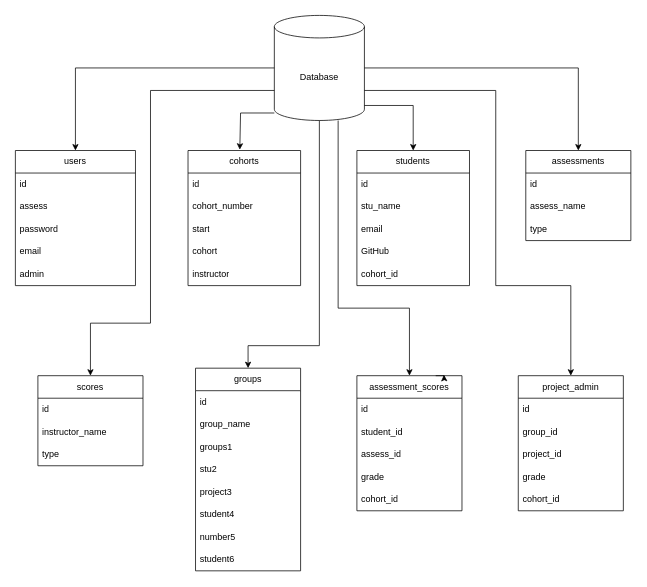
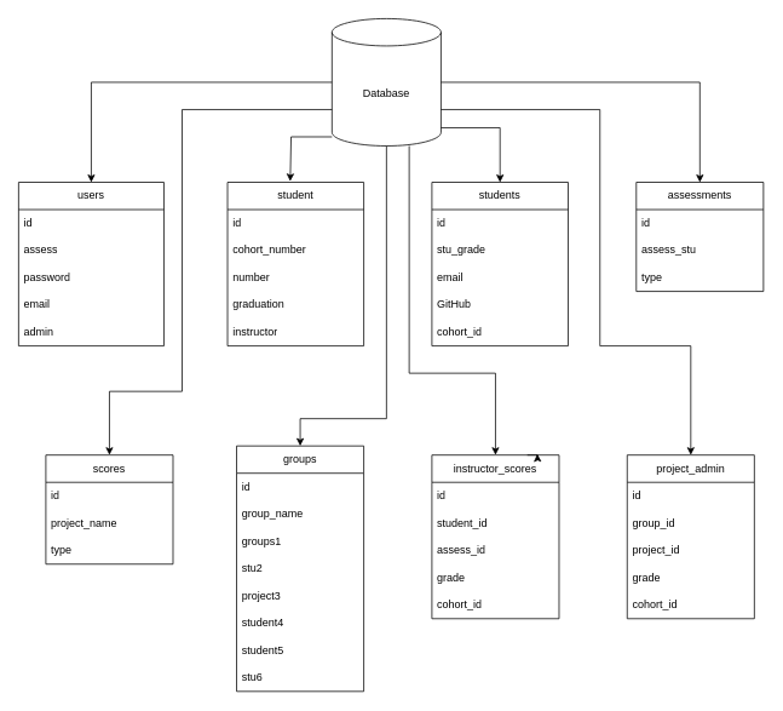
  <mxCell id="0" />
  <mxCell id="1" parent="0" />
  <mxCell id="2" value="users" style="swimlane;fontStyle=0;childLayout=stackLayout;horizontal=1;startSize=30;horizontalStack=0;resizeParent=1;resizeParentMax=0;resizeLast=0;collapsible=1;marginBottom=0;whiteSpace=wrap;html=1;" vertex="1" parent="1"><mxGeometry x="20" y="200" width="160" height="180" as="geometry" /></mxCell>
  <mxCell id="3" value="id" style="text;strokeColor=none;fillColor=none;align=left;verticalAlign=middle;spacingLeft=4;spacingRight=4;overflow=hidden;points=[[0,0.5],[1,0.5]];portConstraint=eastwest;rotatable=0;whiteSpace=wrap;html=1;" vertex="1" parent="2"><mxGeometry y="30" width="160" height="30" as="geometry" /></mxCell>
  <mxCell id="4" value="assess" style="text;strokeColor=none;fillColor=none;align=left;verticalAlign=middle;spacingLeft=4;spacingRight=4;overflow=hidden;points=[[0,0.5],[1,0.5]];portConstraint=eastwest;rotatable=0;whiteSpace=wrap;html=1;" vertex="1" parent="2"><mxGeometry y="60" width="160" height="30" as="geometry" /></mxCell>
  <mxCell id="5" value="password" style="text;strokeColor=none;fillColor=none;align=left;verticalAlign=middle;spacingLeft=4;spacingRight=4;overflow=hidden;points=[[0,0.5],[1,0.5]];portConstraint=eastwest;rotatable=0;whiteSpace=wrap;html=1;" vertex="1" parent="2"><mxGeometry y="90" width="160" height="30" as="geometry" /></mxCell>
  <mxCell id="6" value="email" style="text;strokeColor=none;fillColor=none;align=left;verticalAlign=middle;spacingLeft=4;spacingRight=4;overflow=hidden;points=[[0,0.5],[1,0.5]];portConstraint=eastwest;rotatable=0;whiteSpace=wrap;html=1;" vertex="1" parent="2"><mxGeometry y="120" width="160" height="30" as="geometry" /></mxCell>
  <mxCell id="7" value="admin" style="text;strokeColor=none;fillColor=none;align=left;verticalAlign=middle;spacingLeft=4;spacingRight=4;overflow=hidden;points=[[0,0.5],[1,0.5]];portConstraint=eastwest;rotatable=0;whiteSpace=wrap;html=1;" vertex="1" parent="2"><mxGeometry y="150" width="160" height="30" as="geometry" /></mxCell>
  <mxCell id="8" value="Database" style="shape=cylinder3;whiteSpace=wrap;html=1;boundedLbl=1;backgroundOutline=1;size=15;" vertex="1" parent="1"><mxGeometry x="365" y="20" width="120" height="140" as="geometry" /></mxCell>
- <mxCell id="9" value="cohorts" style="swimlane;fontStyle=0;childLayout=stackLayout;horizontal=1;startSize=30;horizontalStack=0;resizeParent=1;resizeParentMax=0;resizeLast=0;collapsible=1;marginBottom=0;whiteSpace=wrap;html=1;" vertex="1" parent="1"><mxGeometry x="250" y="200" width="150" height="180" as="geometry" /></mxCell>
+ <mxCell id="9" value="student" style="swimlane;fontStyle=0;childLayout=stackLayout;horizontal=1;startSize=30;horizontalStack=0;resizeParent=1;resizeParentMax=0;resizeLast=0;collapsible=1;marginBottom=0;whiteSpace=wrap;html=1;" vertex="1" parent="1"><mxGeometry x="250" y="200" width="150" height="180" as="geometry" /></mxCell>
  <mxCell id="10" value="id" style="text;strokeColor=none;fillColor=none;align=left;verticalAlign=middle;spacingLeft=4;spacingRight=4;overflow=hidden;points=[[0,0.5],[1,0.5]];portConstraint=eastwest;rotatable=0;whiteSpace=wrap;html=1;" vertex="1" parent="9"><mxGeometry y="30" width="150" height="30" as="geometry" /></mxCell>
  <mxCell id="11" value="cohort_number" style="text;strokeColor=none;fillColor=none;align=left;verticalAlign=middle;spacingLeft=4;spacingRight=4;overflow=hidden;points=[[0,0.5],[1,0.5]];portConstraint=eastwest;rotatable=0;whiteSpace=wrap;html=1;" vertex="1" parent="9"><mxGeometry y="60" width="150" height="30" as="geometry" /></mxCell>
- <mxCell id="12" value="start" style="text;strokeColor=none;fillColor=none;align=left;verticalAlign=middle;spacingLeft=4;spacingRight=4;overflow=hidden;points=[[0,0.5],[1,0.5]];portConstraint=eastwest;rotatable=0;whiteSpace=wrap;html=1;" vertex="1" parent="9"><mxGeometry y="90" width="150" height="30" as="geometry" /></mxCell>
- <mxCell id="13" value="cohort" style="text;strokeColor=none;fillColor=none;align=left;verticalAlign=middle;spacingLeft=4;spacingRight=4;overflow=hidden;points=[[0,0.5],[1,0.5]];portConstraint=eastwest;rotatable=0;whiteSpace=wrap;html=1;" vertex="1" parent="9"><mxGeometry y="120" width="150" height="30" as="geometry" /></mxCell>
+ <mxCell id="12" value="number" style="text;strokeColor=none;fillColor=none;align=left;verticalAlign=middle;spacingLeft=4;spacingRight=4;overflow=hidden;points=[[0,0.5],[1,0.5]];portConstraint=eastwest;rotatable=0;whiteSpace=wrap;html=1;" vertex="1" parent="9"><mxGeometry y="90" width="150" height="30" as="geometry" /></mxCell>
+ <mxCell id="13" value="graduation" style="text;strokeColor=none;fillColor=none;align=left;verticalAlign=middle;spacingLeft=4;spacingRight=4;overflow=hidden;points=[[0,0.5],[1,0.5]];portConstraint=eastwest;rotatable=0;whiteSpace=wrap;html=1;" vertex="1" parent="9"><mxGeometry y="120" width="150" height="30" as="geometry" /></mxCell>
  <mxCell id="14" value="instructor" style="text;strokeColor=none;fillColor=none;align=left;verticalAlign=middle;spacingLeft=4;spacingRight=4;overflow=hidden;points=[[0,0.5],[1,0.5]];portConstraint=eastwest;rotatable=0;whiteSpace=wrap;html=1;" vertex="1" parent="9"><mxGeometry y="150" width="150" height="30" as="geometry" /></mxCell>
  <mxCell id="15" value="students" style="swimlane;fontStyle=0;childLayout=stackLayout;horizontal=1;startSize=30;horizontalStack=0;resizeParent=1;resizeParentMax=0;resizeLast=0;collapsible=1;marginBottom=0;whiteSpace=wrap;html=1;" vertex="1" parent="1"><mxGeometry x="475" y="200" width="150" height="180" as="geometry" /></mxCell>
  <mxCell id="16" value="id" style="text;strokeColor=none;fillColor=none;align=left;verticalAlign=middle;spacingLeft=4;spacingRight=4;overflow=hidden;points=[[0,0.5],[1,0.5]];portConstraint=eastwest;rotatable=0;whiteSpace=wrap;html=1;" vertex="1" parent="15"><mxGeometry y="30" width="150" height="30" as="geometry" /></mxCell>
- <mxCell id="17" value="stu_name" style="text;strokeColor=none;fillColor=none;align=left;verticalAlign=middle;spacingLeft=4;spacingRight=4;overflow=hidden;points=[[0,0.5],[1,0.5]];portConstraint=eastwest;rotatable=0;whiteSpace=wrap;html=1;" vertex="1" parent="15"><mxGeometry y="60" width="150" height="30" as="geometry" /></mxCell>
+ <mxCell id="17" value="stu_grade" style="text;strokeColor=none;fillColor=none;align=left;verticalAlign=middle;spacingLeft=4;spacingRight=4;overflow=hidden;points=[[0,0.5],[1,0.5]];portConstraint=eastwest;rotatable=0;whiteSpace=wrap;html=1;" vertex="1" parent="15"><mxGeometry y="60" width="150" height="30" as="geometry" /></mxCell>
  <mxCell id="18" value="email" style="text;strokeColor=none;fillColor=none;align=left;verticalAlign=middle;spacingLeft=4;spacingRight=4;overflow=hidden;points=[[0,0.5],[1,0.5]];portConstraint=eastwest;rotatable=0;whiteSpace=wrap;html=1;" vertex="1" parent="15"><mxGeometry y="90" width="150" height="30" as="geometry" /></mxCell>
  <mxCell id="19" value="GitHub" style="text;strokeColor=none;fillColor=none;align=left;verticalAlign=middle;spacingLeft=4;spacingRight=4;overflow=hidden;points=[[0,0.5],[1,0.5]];portConstraint=eastwest;rotatable=0;whiteSpace=wrap;html=1;" vertex="1" parent="15"><mxGeometry y="120" width="150" height="30" as="geometry" /></mxCell>
  <mxCell id="20" value="cohort_id" style="text;strokeColor=none;fillColor=none;align=left;verticalAlign=middle;spacingLeft=4;spacingRight=4;overflow=hidden;points=[[0,0.5],[1,0.5]];portConstraint=eastwest;rotatable=0;whiteSpace=wrap;html=1;" vertex="1" parent="15"><mxGeometry y="150" width="150" height="30" as="geometry" /></mxCell>
  <mxCell id="21" value="" style="endArrow=none;html=1;rounded=0;" edge="1" parent="15"><mxGeometry width="50" height="50" relative="1" as="geometry"><mxPoint x="-25" y="210" as="sourcePoint" /><mxPoint x="70" y="210" as="targetPoint" /></mxGeometry></mxCell>
  <mxCell id="22" value="" style="endArrow=classic;html=1;rounded=0;entryX=0.5;entryY=0;entryDx=0;entryDy=0;" edge="1" parent="15" target="40"><mxGeometry width="50" height="50" relative="1" as="geometry"><mxPoint x="70" y="210" as="sourcePoint" /><mxPoint x="120" y="160" as="targetPoint" /></mxGeometry></mxCell>
  <mxCell id="23" value="assessments" style="swimlane;fontStyle=0;childLayout=stackLayout;horizontal=1;startSize=30;horizontalStack=0;resizeParent=1;resizeParentMax=0;resizeLast=0;collapsible=1;marginBottom=0;whiteSpace=wrap;html=1;" vertex="1" parent="1"><mxGeometry x="700" y="200" width="140" height="120" as="geometry" /></mxCell>
  <mxCell id="24" value="id&amp;nbsp;" style="text;strokeColor=none;fillColor=none;align=left;verticalAlign=middle;spacingLeft=4;spacingRight=4;overflow=hidden;points=[[0,0.5],[1,0.5]];portConstraint=eastwest;rotatable=0;whiteSpace=wrap;html=1;" vertex="1" parent="23"><mxGeometry y="30" width="140" height="30" as="geometry" /></mxCell>
- <mxCell id="25" value="assess_name" style="text;strokeColor=none;fillColor=none;align=left;verticalAlign=middle;spacingLeft=4;spacingRight=4;overflow=hidden;points=[[0,0.5],[1,0.5]];portConstraint=eastwest;rotatable=0;whiteSpace=wrap;html=1;" vertex="1" parent="23"><mxGeometry y="60" width="140" height="30" as="geometry" /></mxCell>
+ <mxCell id="25" value="assess_stu" style="text;strokeColor=none;fillColor=none;align=left;verticalAlign=middle;spacingLeft=4;spacingRight=4;overflow=hidden;points=[[0,0.5],[1,0.5]];portConstraint=eastwest;rotatable=0;whiteSpace=wrap;html=1;" vertex="1" parent="23"><mxGeometry y="60" width="140" height="30" as="geometry" /></mxCell>
  <mxCell id="26" value="type" style="text;strokeColor=none;fillColor=none;align=left;verticalAlign=middle;spacingLeft=4;spacingRight=4;overflow=hidden;points=[[0,0.5],[1,0.5]];portConstraint=eastwest;rotatable=0;whiteSpace=wrap;html=1;" vertex="1" parent="23"><mxGeometry y="90" width="140" height="30" as="geometry" /></mxCell>
  <mxCell id="27" value="scores" style="swimlane;fontStyle=0;childLayout=stackLayout;horizontal=1;startSize=30;horizontalStack=0;resizeParent=1;resizeParentMax=0;resizeLast=0;collapsible=1;marginBottom=0;whiteSpace=wrap;html=1;" vertex="1" parent="1"><mxGeometry x="50" y="500" width="140" height="120" as="geometry" /></mxCell>
  <mxCell id="28" value="id" style="text;strokeColor=none;fillColor=none;align=left;verticalAlign=middle;spacingLeft=4;spacingRight=4;overflow=hidden;points=[[0,0.5],[1,0.5]];portConstraint=eastwest;rotatable=0;whiteSpace=wrap;html=1;" vertex="1" parent="27"><mxGeometry y="30" width="140" height="30" as="geometry" /></mxCell>
- <mxCell id="29" value="instructor_name" style="text;strokeColor=none;fillColor=none;align=left;verticalAlign=middle;spacingLeft=4;spacingRight=4;overflow=hidden;points=[[0,0.5],[1,0.5]];portConstraint=eastwest;rotatable=0;whiteSpace=wrap;html=1;" vertex="1" parent="27"><mxGeometry y="60" width="140" height="30" as="geometry" /></mxCell>
+ <mxCell id="29" value="project_name" style="text;strokeColor=none;fillColor=none;align=left;verticalAlign=middle;spacingLeft=4;spacingRight=4;overflow=hidden;points=[[0,0.5],[1,0.5]];portConstraint=eastwest;rotatable=0;whiteSpace=wrap;html=1;" vertex="1" parent="27"><mxGeometry y="60" width="140" height="30" as="geometry" /></mxCell>
  <mxCell id="30" value="type" style="text;strokeColor=none;fillColor=none;align=left;verticalAlign=middle;spacingLeft=4;spacingRight=4;overflow=hidden;points=[[0,0.5],[1,0.5]];portConstraint=eastwest;rotatable=0;whiteSpace=wrap;html=1;" vertex="1" parent="27"><mxGeometry y="90" width="140" height="30" as="geometry" /></mxCell>
  <mxCell id="31" value="groups" style="swimlane;fontStyle=0;childLayout=stackLayout;horizontal=1;startSize=30;horizontalStack=0;resizeParent=1;resizeParentMax=0;resizeLast=0;collapsible=1;marginBottom=0;whiteSpace=wrap;html=1;" vertex="1" parent="1"><mxGeometry x="260" y="490" width="140" height="270" as="geometry" /></mxCell>
  <mxCell id="32" value="id" style="text;strokeColor=none;fillColor=none;align=left;verticalAlign=middle;spacingLeft=4;spacingRight=4;overflow=hidden;points=[[0,0.5],[1,0.5]];portConstraint=eastwest;rotatable=0;whiteSpace=wrap;html=1;" vertex="1" parent="31"><mxGeometry y="30" width="140" height="30" as="geometry" /></mxCell>
  <mxCell id="33" value="group_name" style="text;strokeColor=none;fillColor=none;align=left;verticalAlign=middle;spacingLeft=4;spacingRight=4;overflow=hidden;points=[[0,0.5],[1,0.5]];portConstraint=eastwest;rotatable=0;whiteSpace=wrap;html=1;" vertex="1" parent="31"><mxGeometry y="60" width="140" height="30" as="geometry" /></mxCell>
  <mxCell id="34" value="groups1" style="text;strokeColor=none;fillColor=none;align=left;verticalAlign=middle;spacingLeft=4;spacingRight=4;overflow=hidden;points=[[0,0.5],[1,0.5]];portConstraint=eastwest;rotatable=0;whiteSpace=wrap;html=1;" vertex="1" parent="31"><mxGeometry y="90" width="140" height="30" as="geometry" /></mxCell>
  <mxCell id="35" value="stu2" style="text;strokeColor=none;fillColor=none;align=left;verticalAlign=middle;spacingLeft=4;spacingRight=4;overflow=hidden;points=[[0,0.5],[1,0.5]];portConstraint=eastwest;rotatable=0;whiteSpace=wrap;html=1;" vertex="1" parent="31"><mxGeometry y="120" width="140" height="30" as="geometry" /></mxCell>
  <mxCell id="36" value="project3" style="text;strokeColor=none;fillColor=none;align=left;verticalAlign=middle;spacingLeft=4;spacingRight=4;overflow=hidden;points=[[0,0.5],[1,0.5]];portConstraint=eastwest;rotatable=0;whiteSpace=wrap;html=1;" vertex="1" parent="31"><mxGeometry y="150" width="140" height="30" as="geometry" /></mxCell>
  <mxCell id="37" value="student4" style="text;strokeColor=none;fillColor=none;align=left;verticalAlign=middle;spacingLeft=4;spacingRight=4;overflow=hidden;points=[[0,0.5],[1,0.5]];portConstraint=eastwest;rotatable=0;whiteSpace=wrap;html=1;" vertex="1" parent="31"><mxGeometry y="180" width="140" height="30" as="geometry" /></mxCell>
- <mxCell id="38" value="number5" style="text;strokeColor=none;fillColor=none;align=left;verticalAlign=middle;spacingLeft=4;spacingRight=4;overflow=hidden;points=[[0,0.5],[1,0.5]];portConstraint=eastwest;rotatable=0;whiteSpace=wrap;html=1;" vertex="1" parent="31"><mxGeometry y="210" width="140" height="30" as="geometry" /></mxCell>
- <mxCell id="39" value="student6" style="text;strokeColor=none;fillColor=none;align=left;verticalAlign=middle;spacingLeft=4;spacingRight=4;overflow=hidden;points=[[0,0.5],[1,0.5]];portConstraint=eastwest;rotatable=0;whiteSpace=wrap;html=1;" vertex="1" parent="31"><mxGeometry y="240" width="140" height="30" as="geometry" /></mxCell>
- <mxCell id="40" value="assessment_scores" style="swimlane;fontStyle=0;childLayout=stackLayout;horizontal=1;startSize=30;horizontalStack=0;resizeParent=1;resizeParentMax=0;resizeLast=0;collapsible=1;marginBottom=0;whiteSpace=wrap;html=1;" vertex="1" parent="1"><mxGeometry x="475" y="500" width="140" height="180" as="geometry" /></mxCell>
+ <mxCell id="38" value="student5" style="text;strokeColor=none;fillColor=none;align=left;verticalAlign=middle;spacingLeft=4;spacingRight=4;overflow=hidden;points=[[0,0.5],[1,0.5]];portConstraint=eastwest;rotatable=0;whiteSpace=wrap;html=1;" vertex="1" parent="31"><mxGeometry y="210" width="140" height="30" as="geometry" /></mxCell>
+ <mxCell id="39" value="stu6" style="text;strokeColor=none;fillColor=none;align=left;verticalAlign=middle;spacingLeft=4;spacingRight=4;overflow=hidden;points=[[0,0.5],[1,0.5]];portConstraint=eastwest;rotatable=0;whiteSpace=wrap;html=1;" vertex="1" parent="31"><mxGeometry y="240" width="140" height="30" as="geometry" /></mxCell>
+ <mxCell id="40" value="instructor_scores" style="swimlane;fontStyle=0;childLayout=stackLayout;horizontal=1;startSize=30;horizontalStack=0;resizeParent=1;resizeParentMax=0;resizeLast=0;collapsible=1;marginBottom=0;whiteSpace=wrap;html=1;" vertex="1" parent="1"><mxGeometry x="475" y="500" width="140" height="180" as="geometry" /></mxCell>
  <mxCell id="41" value="id" style="text;strokeColor=none;fillColor=none;align=left;verticalAlign=middle;spacingLeft=4;spacingRight=4;overflow=hidden;points=[[0,0.5],[1,0.5]];portConstraint=eastwest;rotatable=0;whiteSpace=wrap;html=1;" vertex="1" parent="40"><mxGeometry y="30" width="140" height="30" as="geometry" /></mxCell>
  <mxCell id="42" value="student_id" style="text;strokeColor=none;fillColor=none;align=left;verticalAlign=middle;spacingLeft=4;spacingRight=4;overflow=hidden;points=[[0,0.5],[1,0.5]];portConstraint=eastwest;rotatable=0;whiteSpace=wrap;html=1;" vertex="1" parent="40"><mxGeometry y="60" width="140" height="30" as="geometry" /></mxCell>
  <mxCell id="43" value="assess_id" style="text;strokeColor=none;fillColor=none;align=left;verticalAlign=middle;spacingLeft=4;spacingRight=4;overflow=hidden;points=[[0,0.5],[1,0.5]];portConstraint=eastwest;rotatable=0;whiteSpace=wrap;html=1;" vertex="1" parent="40"><mxGeometry y="90" width="140" height="30" as="geometry" /></mxCell>
  <mxCell id="44" value="grade" style="text;strokeColor=none;fillColor=none;align=left;verticalAlign=middle;spacingLeft=4;spacingRight=4;overflow=hidden;points=[[0,0.5],[1,0.5]];portConstraint=eastwest;rotatable=0;whiteSpace=wrap;html=1;" vertex="1" parent="40"><mxGeometry y="120" width="140" height="30" as="geometry" /></mxCell>
  <mxCell id="45" value="cohort_id" style="text;strokeColor=none;fillColor=none;align=left;verticalAlign=middle;spacingLeft=4;spacingRight=4;overflow=hidden;points=[[0,0.5],[1,0.5]];portConstraint=eastwest;rotatable=0;whiteSpace=wrap;html=1;" vertex="1" parent="40"><mxGeometry y="150" width="140" height="30" as="geometry" /></mxCell>
  <mxCell id="46" value="project_admin" style="swimlane;fontStyle=0;childLayout=stackLayout;horizontal=1;startSize=30;horizontalStack=0;resizeParent=1;resizeParentMax=0;resizeLast=0;collapsible=1;marginBottom=0;whiteSpace=wrap;html=1;" vertex="1" parent="1"><mxGeometry x="690" y="500" width="140" height="180" as="geometry" /></mxCell>
  <mxCell id="47" value="id" style="text;strokeColor=none;fillColor=none;align=left;verticalAlign=middle;spacingLeft=4;spacingRight=4;overflow=hidden;points=[[0,0.5],[1,0.5]];portConstraint=eastwest;rotatable=0;whiteSpace=wrap;html=1;" vertex="1" parent="46"><mxGeometry y="30" width="140" height="30" as="geometry" /></mxCell>
  <mxCell id="48" value="group_id" style="text;strokeColor=none;fillColor=none;align=left;verticalAlign=middle;spacingLeft=4;spacingRight=4;overflow=hidden;points=[[0,0.5],[1,0.5]];portConstraint=eastwest;rotatable=0;whiteSpace=wrap;html=1;" vertex="1" parent="46"><mxGeometry y="60" width="140" height="30" as="geometry" /></mxCell>
  <mxCell id="49" value="project_id" style="text;strokeColor=none;fillColor=none;align=left;verticalAlign=middle;spacingLeft=4;spacingRight=4;overflow=hidden;points=[[0,0.5],[1,0.5]];portConstraint=eastwest;rotatable=0;whiteSpace=wrap;html=1;" vertex="1" parent="46"><mxGeometry y="90" width="140" height="30" as="geometry" /></mxCell>
  <mxCell id="50" value="grade" style="text;strokeColor=none;fillColor=none;align=left;verticalAlign=middle;spacingLeft=4;spacingRight=4;overflow=hidden;points=[[0,0.5],[1,0.5]];portConstraint=eastwest;rotatable=0;whiteSpace=wrap;html=1;" vertex="1" parent="46"><mxGeometry y="120" width="140" height="30" as="geometry" /></mxCell>
  <mxCell id="51" value="cohort_id" style="text;strokeColor=none;fillColor=none;align=left;verticalAlign=middle;spacingLeft=4;spacingRight=4;overflow=hidden;points=[[0,0.5],[1,0.5]];portConstraint=eastwest;rotatable=0;whiteSpace=wrap;html=1;" vertex="1" parent="46"><mxGeometry y="150" width="140" height="30" as="geometry" /></mxCell>
  <mxCell id="52" value="" style="endArrow=none;html=1;rounded=0;entryX=1;entryY=0.5;entryDx=0;entryDy=0;entryPerimeter=0;" edge="1" parent="1" target="8"><mxGeometry width="50" height="50" relative="1" as="geometry"><mxPoint x="770" y="90" as="sourcePoint" /><mxPoint x="440" y="300" as="targetPoint" /></mxGeometry></mxCell>
  <mxCell id="53" value="" style="endArrow=classic;html=1;rounded=0;entryX=0.5;entryY=0;entryDx=0;entryDy=0;" edge="1" parent="1" target="23"><mxGeometry width="50" height="50" relative="1" as="geometry"><mxPoint x="770" y="90" as="sourcePoint" /><mxPoint x="440" y="300" as="targetPoint" /></mxGeometry></mxCell>
  <mxCell id="54" value="" style="endArrow=none;html=1;rounded=0;" edge="1" parent="1"><mxGeometry width="50" height="50" relative="1" as="geometry"><mxPoint x="100" y="90" as="sourcePoint" /><mxPoint x="365" y="90" as="targetPoint" /></mxGeometry></mxCell>
  <mxCell id="55" value="" style="endArrow=classic;html=1;rounded=0;entryX=0.5;entryY=0;entryDx=0;entryDy=0;" edge="1" parent="1" target="2"><mxGeometry width="50" height="50" relative="1" as="geometry"><mxPoint x="100" y="90" as="sourcePoint" /><mxPoint x="145" y="110" as="targetPoint" /></mxGeometry></mxCell>
  <mxCell id="56" value="" style="endArrow=none;html=1;rounded=0;" edge="1" parent="1"><mxGeometry width="50" height="50" relative="1" as="geometry"><mxPoint x="320" y="150" as="sourcePoint" /><mxPoint x="365" y="150" as="targetPoint" /></mxGeometry></mxCell>
  <mxCell id="57" value="" style="endArrow=none;html=1;rounded=0;" edge="1" parent="1"><mxGeometry width="50" height="50" relative="1" as="geometry"><mxPoint x="200" y="120" as="sourcePoint" /><mxPoint x="365" y="120" as="targetPoint" /></mxGeometry></mxCell>
  <mxCell id="58" value="" style="endArrow=none;html=1;rounded=0;" edge="1" parent="1"><mxGeometry width="50" height="50" relative="1" as="geometry"><mxPoint x="200" y="430" as="sourcePoint" /><mxPoint x="200" y="120" as="targetPoint" /></mxGeometry></mxCell>
  <mxCell id="59" value="" style="endArrow=none;html=1;rounded=0;" edge="1" parent="1"><mxGeometry width="50" height="50" relative="1" as="geometry"><mxPoint x="120" y="430" as="sourcePoint" /><mxPoint x="200" y="430" as="targetPoint" /></mxGeometry></mxCell>
  <mxCell id="60" value="" style="endArrow=classic;html=1;rounded=0;entryX=0.5;entryY=0;entryDx=0;entryDy=0;" edge="1" parent="1" target="27"><mxGeometry width="50" height="50" relative="1" as="geometry"><mxPoint x="120" y="430" as="sourcePoint" /><mxPoint x="160" y="430" as="targetPoint" /></mxGeometry></mxCell>
  <mxCell id="61" value="" style="endArrow=classic;html=1;rounded=0;entryX=0.46;entryY=-0.006;entryDx=0;entryDy=0;entryPerimeter=0;" edge="1" parent="1" target="9"><mxGeometry width="50" height="50" relative="1" as="geometry"><mxPoint x="320" y="150" as="sourcePoint" /><mxPoint x="440" y="300" as="targetPoint" /></mxGeometry></mxCell>
  <mxCell id="62" value="" style="endArrow=none;html=1;rounded=0;entryX=0.5;entryY=1;entryDx=0;entryDy=0;entryPerimeter=0;" edge="1" parent="1" target="8"><mxGeometry width="50" height="50" relative="1" as="geometry"><mxPoint x="330" y="460" as="sourcePoint" /><mxPoint x="440" y="300" as="targetPoint" /><Array as="points"><mxPoint x="425" y="460" /></Array></mxGeometry></mxCell>
  <mxCell id="63" value="" style="endArrow=classic;html=1;rounded=0;entryX=0.5;entryY=0;entryDx=0;entryDy=0;" edge="1" parent="1" target="31"><mxGeometry width="50" height="50" relative="1" as="geometry"><mxPoint x="330" y="460" as="sourcePoint" /><mxPoint x="470" y="320" as="targetPoint" /></mxGeometry></mxCell>
  <mxCell id="64" value="" style="endArrow=none;html=1;rounded=0;" edge="1" parent="1"><mxGeometry width="50" height="50" relative="1" as="geometry"><mxPoint x="485" y="140" as="sourcePoint" /><mxPoint x="550" y="140" as="targetPoint" /></mxGeometry></mxCell>
  <mxCell id="65" value="" style="endArrow=classic;html=1;rounded=0;entryX=0.5;entryY=0;entryDx=0;entryDy=0;" edge="1" parent="1" target="15"><mxGeometry width="50" height="50" relative="1" as="geometry"><mxPoint x="550" y="140" as="sourcePoint" /><mxPoint x="480" y="400" as="targetPoint" /></mxGeometry></mxCell>
  <mxCell id="66" value="" style="endArrow=none;html=1;rounded=0;" edge="1" parent="1"><mxGeometry width="50" height="50" relative="1" as="geometry"><mxPoint x="485" y="120" as="sourcePoint" /><mxPoint x="660" y="120" as="targetPoint" /></mxGeometry></mxCell>
  <mxCell id="67" value="" style="endArrow=none;html=1;rounded=0;" edge="1" parent="1"><mxGeometry width="50" height="50" relative="1" as="geometry"><mxPoint x="660" y="380" as="sourcePoint" /><mxPoint x="660" y="120" as="targetPoint" /></mxGeometry></mxCell>
  <mxCell id="68" value="" style="endArrow=none;html=1;rounded=0;" edge="1" parent="1"><mxGeometry width="50" height="50" relative="1" as="geometry"><mxPoint x="660" y="380" as="sourcePoint" /><mxPoint x="760" y="380" as="targetPoint" /></mxGeometry></mxCell>
  <mxCell id="69" value="" style="endArrow=classic;html=1;rounded=0;entryX=0.5;entryY=0;entryDx=0;entryDy=0;" edge="1" parent="1" target="46"><mxGeometry width="50" height="50" relative="1" as="geometry"><mxPoint x="760" y="380" as="sourcePoint" /><mxPoint x="810" y="330" as="targetPoint" /></mxGeometry></mxCell>
  <mxCell id="70" value="" style="endArrow=none;html=1;rounded=0;" edge="1" parent="1"><mxGeometry width="50" height="50" relative="1" as="geometry"><mxPoint x="450" y="410" as="sourcePoint" /><mxPoint x="450" y="160" as="targetPoint" /></mxGeometry></mxCell>
  <mxCell id="71" style="edgeStyle=orthogonalEdgeStyle;rounded=0;orthogonalLoop=1;jettySize=auto;html=1;exitX=0.75;exitY=0;exitDx=0;exitDy=0;entryX=0.829;entryY=-0.006;entryDx=0;entryDy=0;entryPerimeter=0;" edge="1" parent="1" source="40" target="40"><mxGeometry relative="1" as="geometry" /></mxCell>
